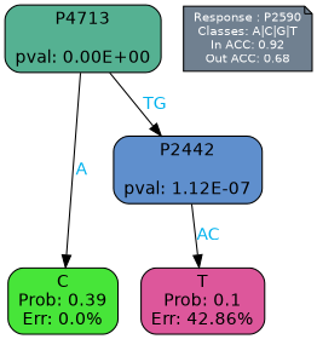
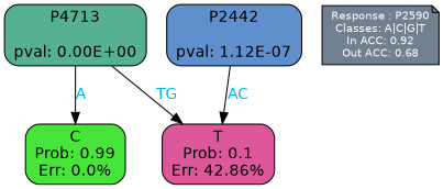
  digraph {
    ranksep=equally
    splines=polylines
    node [color=black fontname=helvetica shape=box style="filled, rounded"]
    edge [fontcolor=deepskyblue2 fontname=helvetica]
-   n1 [fillcolor="#47e539" label="C\nProb: 0.39\nErr: 0.0%"]
+   n1 [fillcolor="#47e539" label="C\nProb: 0.99\nErr: 0.0%"]
    n2 [fillcolor="#dd579b" label="T\nProb: 0.1\nErr: 42.86%"]
    n3 [align=left fillcolor=slategray fontcolor=white fontsize=10 label="Response : P2590\nClasses: A|C|G|T\nIn ACC: 0.92\nOut ACC: 0.68\n" shape=note style=filled]
    n4 [fillcolor="#55b192" label="P4713\n\npval: 0.00E+00"]
    n5 [fillcolor="#5f8fcd" label="P2442\n\npval: 1.12E-07"]
    subgraph sub_1 {
      rank=same
      n1
      n2
    }
    subgraph sub_2 {
      rank=same
      n3
      n4
    }
    n4 -> n1 [label=A]
-   n4 -> n5 [label=TG]
+   n4 -> n2 [label=TG]
    n5 -> n2 [label=AC]
  }
